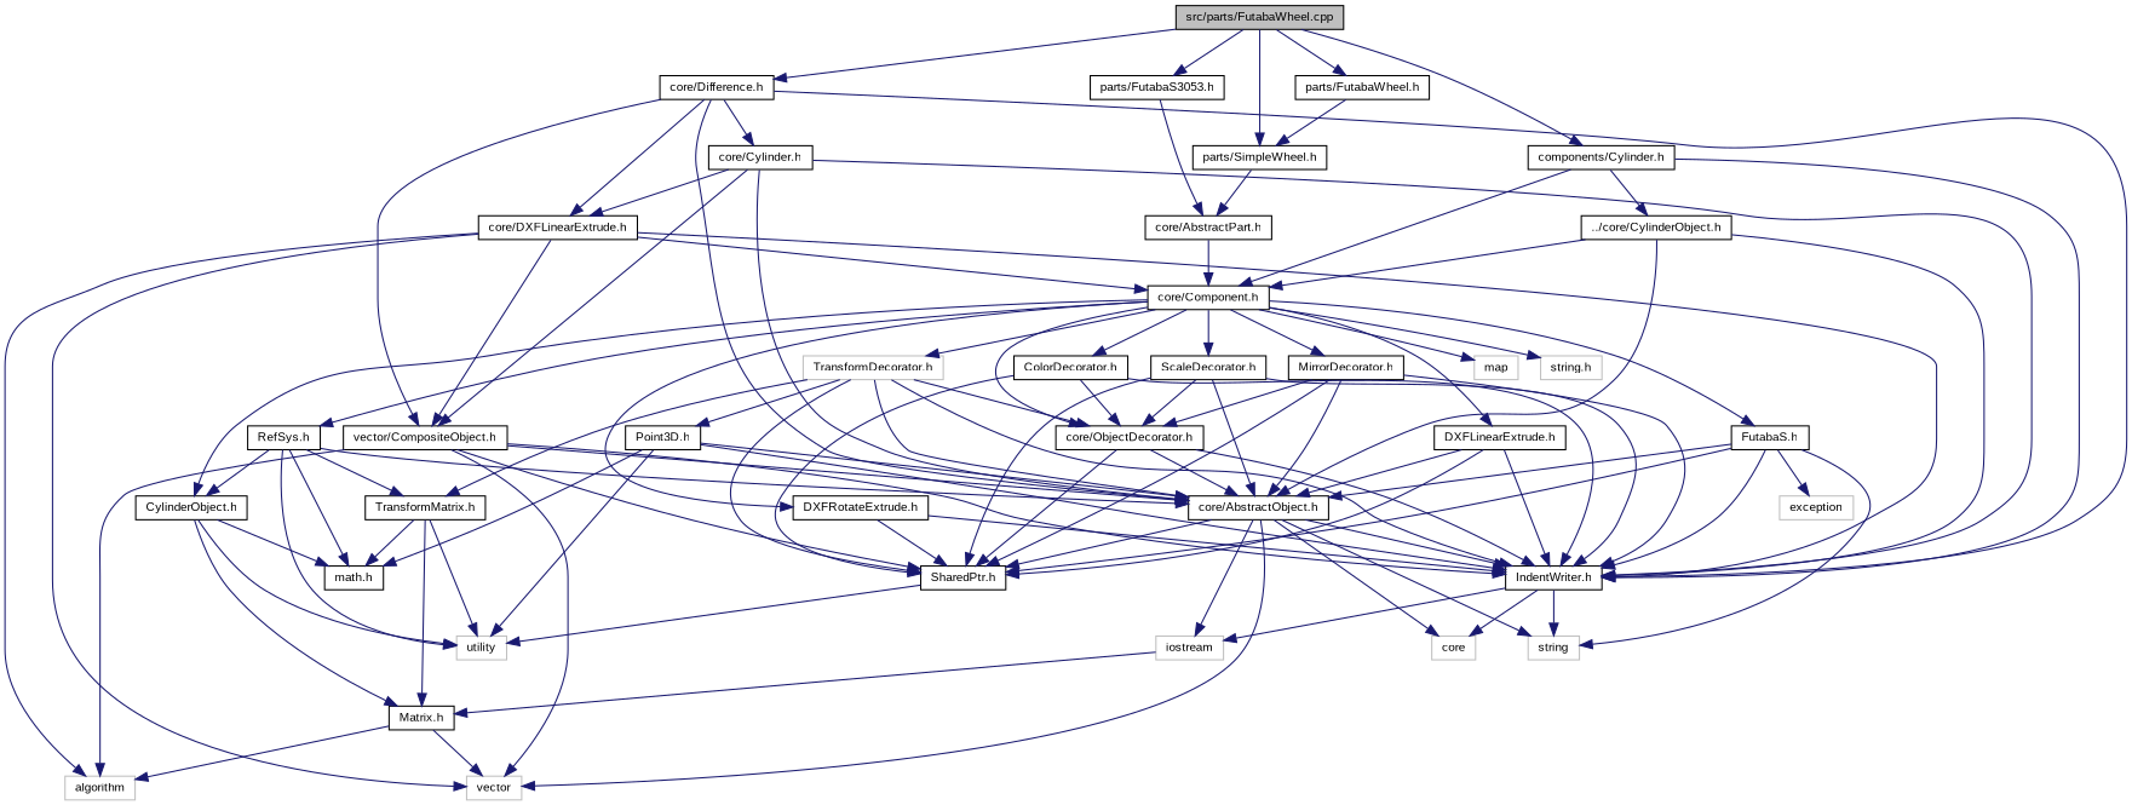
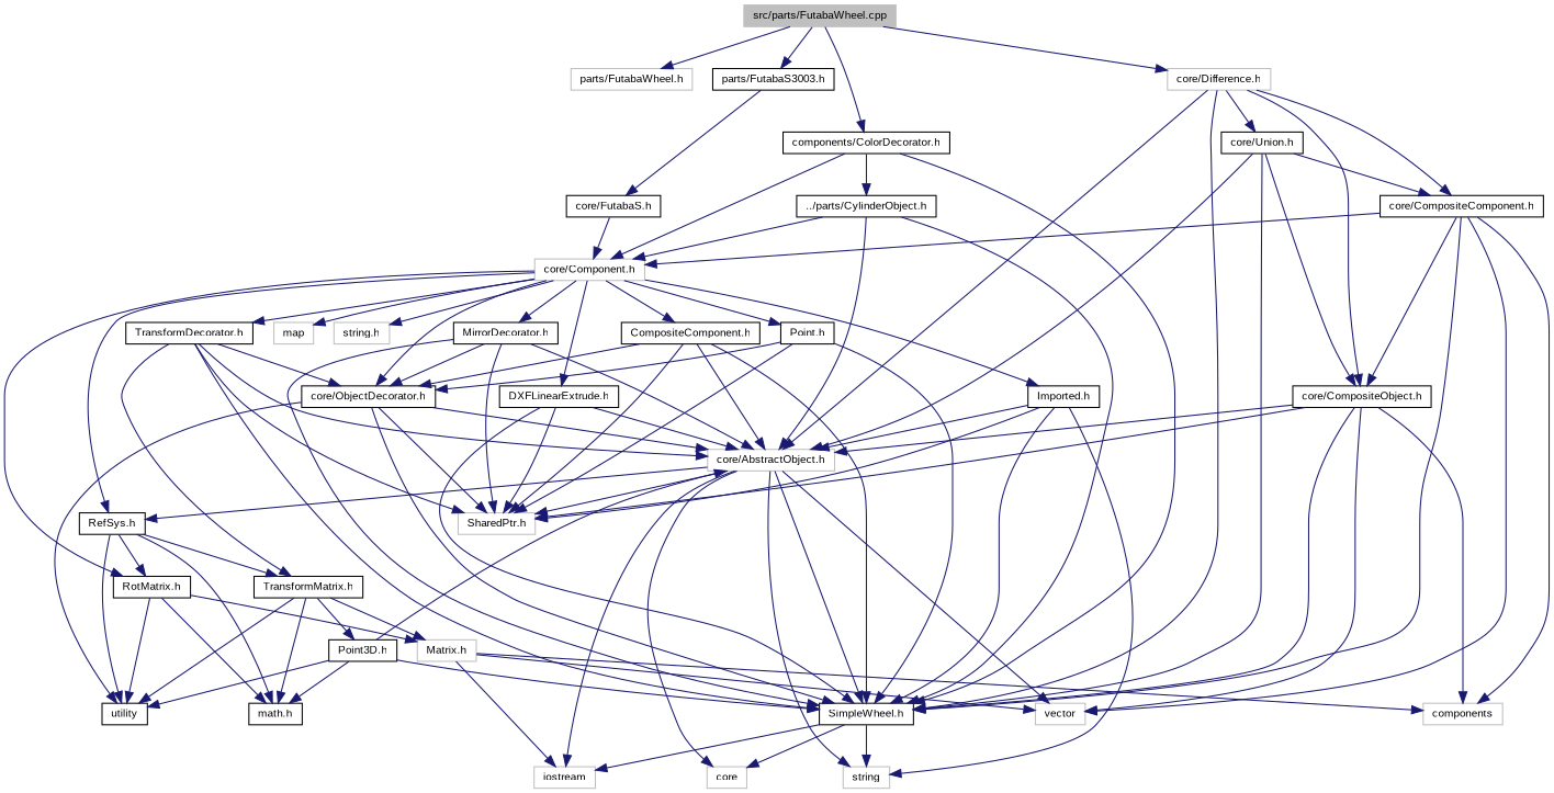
  digraph {
    fontname="Liberation Sans"
    node [color=black fillcolor=white fontname="Liberation Sans" fontsize=10 shape=record style=filled]
    edge [color=midnightblue fontname="Liberation Sans" fontsize=10 labelfontname=Helvetica labelfontsize=10 style=solid]
-   n1 [fillcolor=grey75 fontcolor=black height=0.2 label="src/parts/FutabaWheel.cpp" width=0.4]
-   n2 [height=0.2 label="parts/FutabaWheel.h" width=0.4]
-   n3 [height=0.2 label="parts/SimpleWheel.h" width=0.4]
-   n4 [height=0.2 label="components/Cylinder.h" width=0.4]
-   n5 [height=0.2 label="core/Difference.h" width=0.4]
-   n6 [height=0.2 label="parts/FutabaS3053.h" width=0.4]
-   n7 [height=0.2 label="core/AbstractPart.h" width=0.4]
-   n8 [height=0.2 label="core/Component.h" width=0.4]
-   n9 [height=0.2 label="IndentWriter.h" width=0.4]
-   n10 [height=0.2 label="../core/CylinderObject.h" width=0.4]
-   n11 [height=0.2 label="core/AbstractObject.h" width=0.4]
-   n12 [height=0.2 label="core/DXFLinearExtrude.h" width=0.4]
-   n13 [height=0.2 label="vector/CompositeObject.h" width=0.4]
-   n14 [height=0.2 label="core/Cylinder.h" width=0.4]
-   n15 [height=0.2 label="ColorDecorator.h" width=0.4]
+   n1 [color=grey75 fillcolor=grey75 fontcolor=black height=0.2 label="src/parts/FutabaWheel.cpp" width=0.4]
+   n2 [color=grey75 height=0.2 label="parts/FutabaWheel.h" width=0.4]
+   n4 [height=0.2 label="components/ColorDecorator.h" width=0.4]
+   n5 [color=grey75 height=0.2 label="core/Difference.h" width=0.4]
+   n6 [height=0.2 label="parts/FutabaS3003.h" width=0.4]
+   n7 [height=0.2 label="core/FutabaS.h" width=0.4]
+   n8 [color=grey75 height=0.2 label="core/Component.h" width=0.4]
+   n9 [height=0.2 label="SimpleWheel.h" width=0.4]
+   n10 [height=0.2 label="../parts/CylinderObject.h" width=0.4]
+   n11 [color=grey75 height=0.2 label="core/AbstractObject.h" width=0.4]
+   n12 [height=0.2 label="core/CompositeComponent.h" width=0.4]
+   n13 [height=0.2 label="core/CompositeObject.h" width=0.4]
+   n14 [height=0.2 label="core/Union.h" width=0.4]
+   n15 [height=0.2 label="Point.h" width=0.4]
    n16 [height=0.2 label="core/ObjectDecorator.h" width=0.4]
    n17 [height=0.2 label="RefSys.h" width=0.4]
-   n18 [height=0.2 label="CylinderObject.h" width=0.4]
+   n18 [height=0.2 label="RotMatrix.h" width=0.4]
    n19 [height=0.2 label="DXFLinearExtrude.h" width=0.4]
-   n20 [height=0.2 label="DXFRotateExtrude.h" width=0.4]
-   n21 [height=0.2 label="FutabaS.h" width=0.4]
+   n21 [height=0.2 label="Imported.h" width=0.4]
    n22 [height=0.2 label="MirrorDecorator.h" width=0.4]
-   n23 [color=grey75 height=0.2 label="TransformDecorator.h" width=0.4]
-   n24 [height=0.2 label="ScaleDecorator.h" width=0.4]
+   n23 [height=0.2 label="TransformDecorator.h" width=0.4]
+   n24 [height=0.2 label="CompositeComponent.h" width=0.4]
    n25 [color=grey75 height=0.2 label=map width=0.4]
    n26 [color=grey75 height=0.2 label="string.h" width=0.4]
-   n27 [height=0.2 label="SharedPtr.h" width=0.4]
-   n28 [color=grey75 height=0.2 label=utility width=0.4]
+   n27 [color=grey75 height=0.2 label="SharedPtr.h" width=0.4]
+   n28 [height=0.2 label=utility width=0.4]
    n29 [height=0.2 label="math.h" width=0.4]
    n30 [height=0.2 label="TransformMatrix.h" width=0.4]
-   n31 [height=0.2 label="Matrix.h" width=0.4]
+   n31 [color=grey75 height=0.2 label="Matrix.h" width=0.4]
    n32 [color=grey75 height=0.2 label=string width=0.4]
-   n33 [color=grey75 height=0.2 label=exception width=0.4]
    n34 [height=0.2 label="Point3D.h" width=0.4]
    n35 [color=grey75 height=0.2 label=iostream width=0.4]
    n36 [color=grey75 height=0.2 label=core width=0.4]
    n37 [color=grey75 height=0.2 label=vector width=0.4]
-   n38 [color=grey75 height=0.2 label=algorithm width=0.4]
+   n38 [color=grey75 height=0.2 label=components width=0.4]
    n1 -> n2
-   n1 -> n3
    n1 -> n4
    n1 -> n5
    n1 -> n6
-   n2 -> n3
-   n3 -> n7
    n4 -> n8
    n4 -> n9
    n4 -> n10
    n5 -> n9
    n5 -> n11
    n5 -> n12
    n5 -> n13
    n5 -> n14
    n6 -> n7
    n7 -> n8
    n8 -> n15
    n8 -> n16
    n8 -> n17
    n8 -> n18
    n8 -> n19
-   n8 -> n20
    n8 -> n21
    n8 -> n22
    n8 -> n23
    n8 -> n24
    n8 -> n25
    n8 -> n26
    n9 -> n32
    n9 -> n35
    n9 -> n36
    n10 -> n8
    n10 -> n9
    n10 -> n11
    n11 -> n9
-   n17 -> n11
+   n11 -> n17
    n11 -> n27
    n11 -> n32
    n11 -> n35
    n11 -> n36
    n11 -> n37
    n12 -> n8
    n12 -> n9
    n12 -> n13
    n12 -> n37
    n12 -> n38
    n13 -> n9
    n13 -> n11
    n13 -> n27
    n13 -> n37
    n13 -> n38
    n14 -> n9
    n14 -> n11
    n14 -> n12
    n14 -> n13
    n15 -> n9
    n15 -> n16
    n15 -> n27
    n16 -> n9
    n16 -> n11
    n16 -> n27
    n17 -> n18
    n17 -> n28
    n17 -> n29
    n17 -> n30
    n18 -> n28
    n18 -> n29
    n18 -> n31
    n19 -> n9
    n19 -> n11
    n19 -> n27
-   n20 -> n9
-   n20 -> n27
    n21 -> n9
    n21 -> n11
    n21 -> n27
    n21 -> n32
-   n21 -> n33
    n22 -> n9
    n22 -> n11
    n22 -> n16
    n22 -> n27
    n23 -> n9
    n23 -> n11
    n23 -> n16
    n23 -> n27
    n23 -> n30
-   n23 -> n34
+   n30 -> n34
    n24 -> n9
    n24 -> n11
    n24 -> n16
    n24 -> n27
-   n27 -> n28
+   n16 -> n28
    n30 -> n28
    n30 -> n29
    n30 -> n31
-   n35 -> n31
+   n31 -> n35
    n31 -> n37
    n31 -> n38
    n34 -> n9
    n34 -> n11
    n34 -> n28
    n34 -> n29
  }
